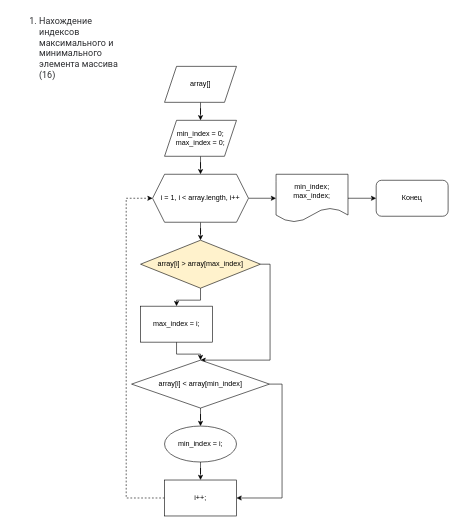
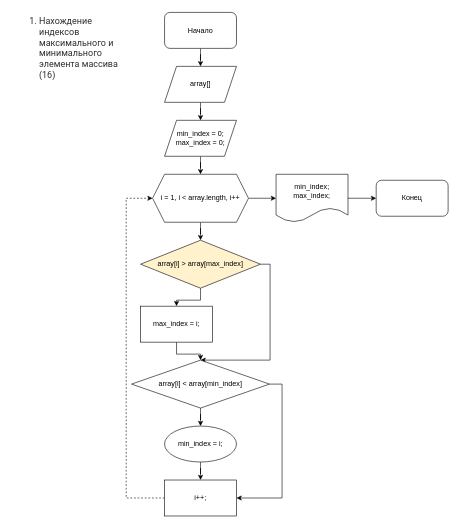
  <mxCell id="0" />
  <mxCell id="1" parent="0" />
+ <mxCell id="2" value="" style="edgeStyle=orthogonalEdgeStyle;rounded=0;orthogonalLoop=1;jettySize=auto;html=1;" edge="1" parent="1" source="3" target="5"><mxGeometry relative="1" as="geometry" /></mxCell>
+ <mxCell id="3" value="Начало" style="rounded=1;whiteSpace=wrap;html=1;" vertex="1" parent="1"><mxGeometry x="274" y="20" width="120" height="60" as="geometry" /></mxCell>
  <mxCell id="4" value="" style="edgeStyle=orthogonalEdgeStyle;rounded=0;orthogonalLoop=1;jettySize=auto;html=1;" edge="1" parent="1" source="5" target="7"><mxGeometry relative="1" as="geometry" /></mxCell>
  <mxCell id="5" value="array[]" style="shape=parallelogram;perimeter=parallelogramPerimeter;whiteSpace=wrap;html=1;fixedSize=1;" vertex="1" parent="1"><mxGeometry x="274" y="110" width="120" height="60" as="geometry" /></mxCell>
  <mxCell id="6" value="" style="edgeStyle=orthogonalEdgeStyle;rounded=0;orthogonalLoop=1;jettySize=auto;html=1;" edge="1" parent="1" source="7" target="10"><mxGeometry relative="1" as="geometry" /></mxCell>
  <mxCell id="7" value="min_index = 0;&lt;br&gt;max_index = 0;" style="shape=parallelogram;perimeter=parallelogramPerimeter;whiteSpace=wrap;html=1;fixedSize=1;" vertex="1" parent="1"><mxGeometry x="274" y="200" width="120" height="60" as="geometry" /></mxCell>
  <mxCell id="8" value="" style="edgeStyle=orthogonalEdgeStyle;rounded=0;orthogonalLoop=1;jettySize=auto;html=1;" edge="1" parent="1" source="10" target="13"><mxGeometry relative="1" as="geometry" /></mxCell>
  <mxCell id="9" value="" style="edgeStyle=orthogonalEdgeStyle;rounded=0;orthogonalLoop=1;jettySize=auto;html=1;" edge="1" parent="1" source="10" target="24"><mxGeometry relative="1" as="geometry" /></mxCell>
  <mxCell id="10" value="i = 1, i &amp;lt; array.length, i++" style="shape=hexagon;perimeter=hexagonPerimeter2;whiteSpace=wrap;html=1;fixedSize=1;" vertex="1" parent="1"><mxGeometry x="254" y="290" width="160" height="80" as="geometry" /></mxCell>
  <mxCell id="11" value="" style="edgeStyle=orthogonalEdgeStyle;rounded=0;orthogonalLoop=1;jettySize=auto;html=1;" edge="1" parent="1" source="13" target="15"><mxGeometry relative="1" as="geometry" /></mxCell>
  <mxCell id="12" style="edgeStyle=orthogonalEdgeStyle;rounded=0;orthogonalLoop=1;jettySize=auto;html=1;entryX=0.5;entryY=0;entryDx=0;entryDy=0;" edge="1" parent="1" source="13" target="18"><mxGeometry relative="1" as="geometry"><mxPoint x="450" y="610" as="targetPoint" /><Array as="points"><mxPoint x="450" y="440" /><mxPoint x="450" y="600" /></Array></mxGeometry></mxCell>
  <mxCell id="13" value="array[i] &amp;gt; array[max_index]" style="rhombus;whiteSpace=wrap;html=1;fillColor=#fff2cc;" vertex="1" parent="1"><mxGeometry x="234" y="400" width="200" height="80" as="geometry" /></mxCell>
  <mxCell id="14" value="" style="edgeStyle=orthogonalEdgeStyle;rounded=0;orthogonalLoop=1;jettySize=auto;html=1;" edge="1" parent="1" source="15" target="18"><mxGeometry relative="1" as="geometry" /></mxCell>
  <mxCell id="15" value="max_index = i;" style="rounded=0;whiteSpace=wrap;html=1;" vertex="1" parent="1"><mxGeometry x="234" y="510" width="120" height="60" as="geometry" /></mxCell>
  <mxCell id="16" value="" style="edgeStyle=orthogonalEdgeStyle;rounded=0;orthogonalLoop=1;jettySize=auto;html=1;" edge="1" parent="1" source="18" target="20"><mxGeometry relative="1" as="geometry" /></mxCell>
  <mxCell id="17" style="edgeStyle=orthogonalEdgeStyle;rounded=0;orthogonalLoop=1;jettySize=auto;html=1;entryX=1;entryY=0.5;entryDx=0;entryDy=0;" edge="1" parent="1" source="18" target="22"><mxGeometry relative="1" as="geometry"><Array as="points"><mxPoint x="470" y="640" /><mxPoint x="470" y="830" /></Array></mxGeometry></mxCell>
  <mxCell id="18" value="array[i] &amp;lt; array[min_index]" style="rhombus;whiteSpace=wrap;html=1;" vertex="1" parent="1"><mxGeometry x="219" y="600" width="230" height="80" as="geometry" /></mxCell>
  <mxCell id="19" value="" style="edgeStyle=orthogonalEdgeStyle;rounded=0;orthogonalLoop=1;jettySize=auto;html=1;" edge="1" parent="1" source="20" target="22"><mxGeometry relative="1" as="geometry" /></mxCell>
  <mxCell id="20" value="min_index = i;" style="ellipse;whiteSpace=wrap;html=1;" vertex="1" parent="1"><mxGeometry x="274" y="710" width="120" height="60" as="geometry" /></mxCell>
  <mxCell id="21" style="edgeStyle=orthogonalEdgeStyle;rounded=0;orthogonalLoop=1;jettySize=auto;html=1;entryX=0;entryY=0.5;entryDx=0;entryDy=0;dashed=1;" edge="1" parent="1" source="22" target="10"><mxGeometry relative="1" as="geometry"><Array as="points"><mxPoint x="210" y="830" /><mxPoint x="210" y="330" /></Array></mxGeometry></mxCell>
  <mxCell id="22" value="i++;" style="rounded=0;whiteSpace=wrap;html=1;" vertex="1" parent="1"><mxGeometry x="274" y="800" width="120" height="60" as="geometry" /></mxCell>
  <mxCell id="23" value="" style="edgeStyle=orthogonalEdgeStyle;rounded=0;orthogonalLoop=1;jettySize=auto;html=1;" edge="1" parent="1" source="24" target="25"><mxGeometry relative="1" as="geometry" /></mxCell>
  <mxCell id="24" value="min_index;&lt;br&gt;max_index;" style="shape=document;whiteSpace=wrap;html=1;boundedLbl=1;" vertex="1" parent="1"><mxGeometry x="460" y="290" width="120" height="80" as="geometry" /></mxCell>
  <mxCell id="25" value="Конец" style="rounded=1;whiteSpace=wrap;html=1;" vertex="1" parent="1"><mxGeometry x="627" y="300" width="120" height="60" as="geometry" /></mxCell>
  <mxCell id="26" value="&lt;h1&gt;&lt;ol style=&quot;box-sizing: border-box; margin-top: 0px; margin-bottom: 10px; color: rgb(44, 45, 48); font-family: Roboto, &amp;quot;San Francisco&amp;quot;, &amp;quot;Helvetica Neue&amp;quot;, Helvetica, Arial; font-size: 15px; font-weight: 400; background-color: rgb(255, 255, 255);&quot;&gt;&lt;li style=&quot;box-sizing: border-box;&quot;&gt;Нахождение индексов максимального и минимального элемента массива (16)&lt;/li&gt;&lt;/ol&gt;&lt;/h1&gt;" style="text;html=1;strokeColor=none;fillColor=none;spacing=5;spacingTop=-20;whiteSpace=wrap;overflow=hidden;rounded=0;" vertex="1" parent="1"><mxGeometry x="20" y="20" width="190" height="120" as="geometry" /></mxCell>
